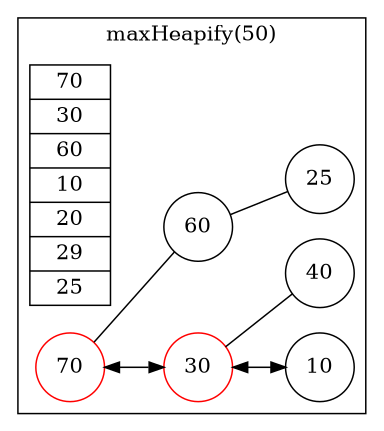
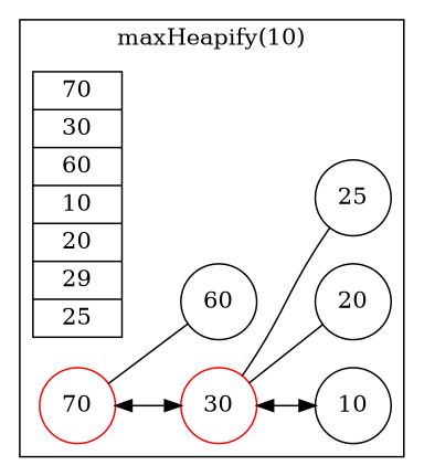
  digraph {
    rankdir=LR
    node [shape=circle]
    edge [arrowhead=none]
    n1 [label="70|30|60|10|20|29|25" shape=record]
    70 [color=red]
    30 [color=red]
    60
    10 [color=black]
-   20 [label=40]
+   20
    25
    subgraph cluster_1 {
-     label="maxHeapify(50)"
+     label="maxHeapify(10)"
      n1
      70
      30
      60
      10
      20
      25
    }
    70 -> 30 [arrowhead=normal dir=both]
    70 -> 60
    30 -> 10 [arrowhead=normal dir=both]
    30 -> 20
-   60 -> 25
+   30 -> 25
  }
